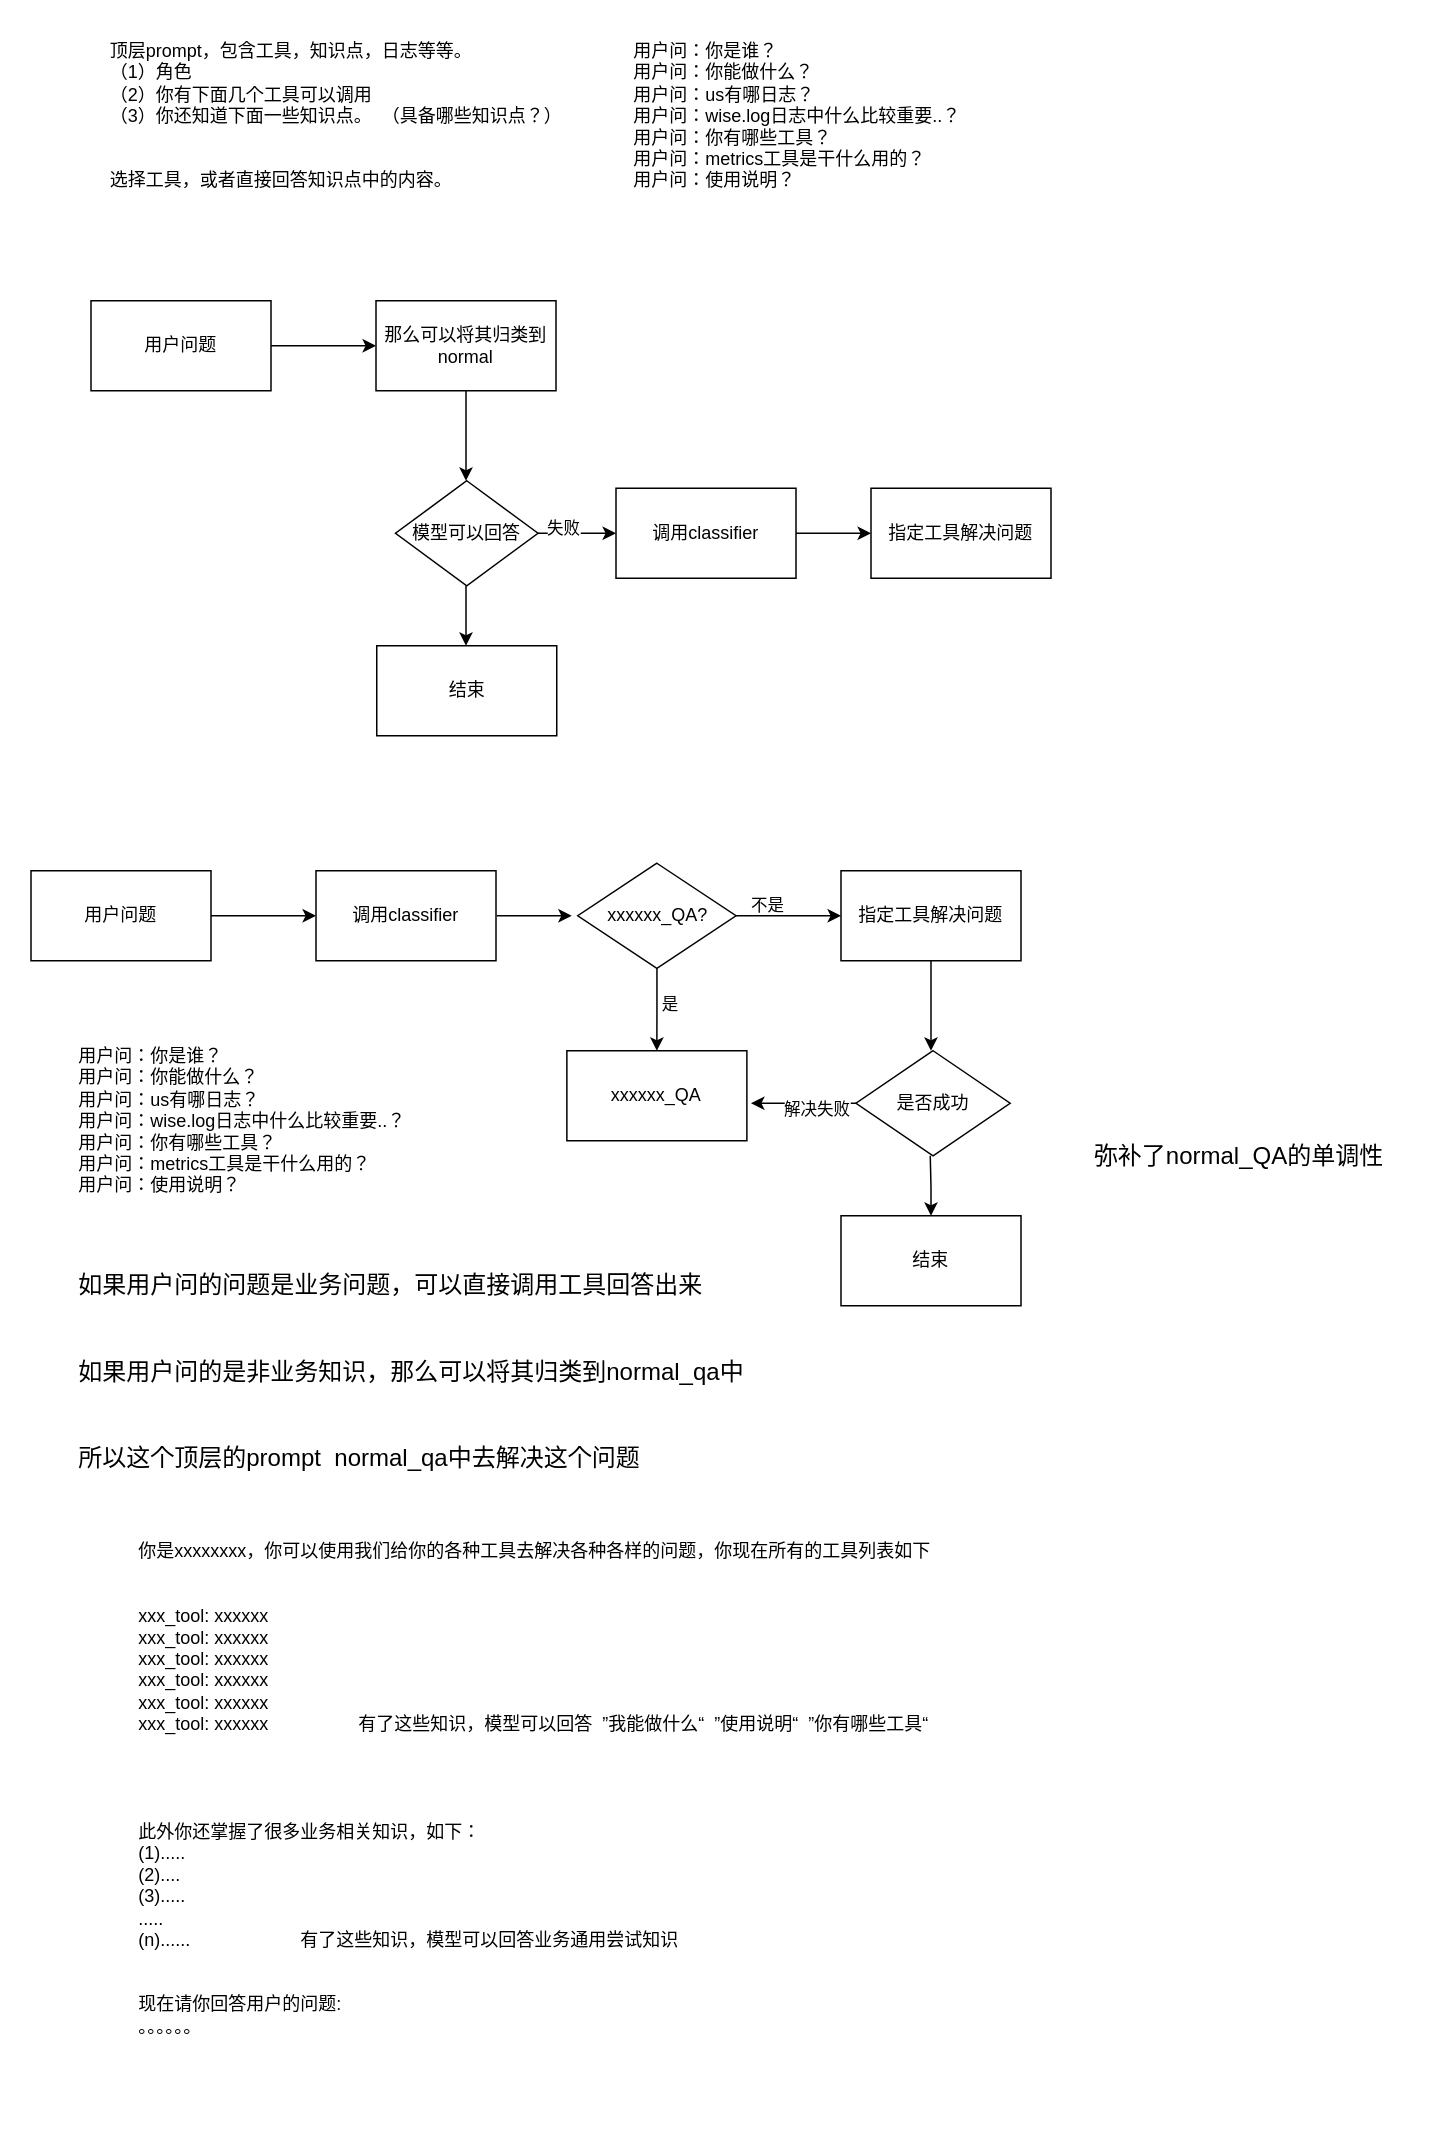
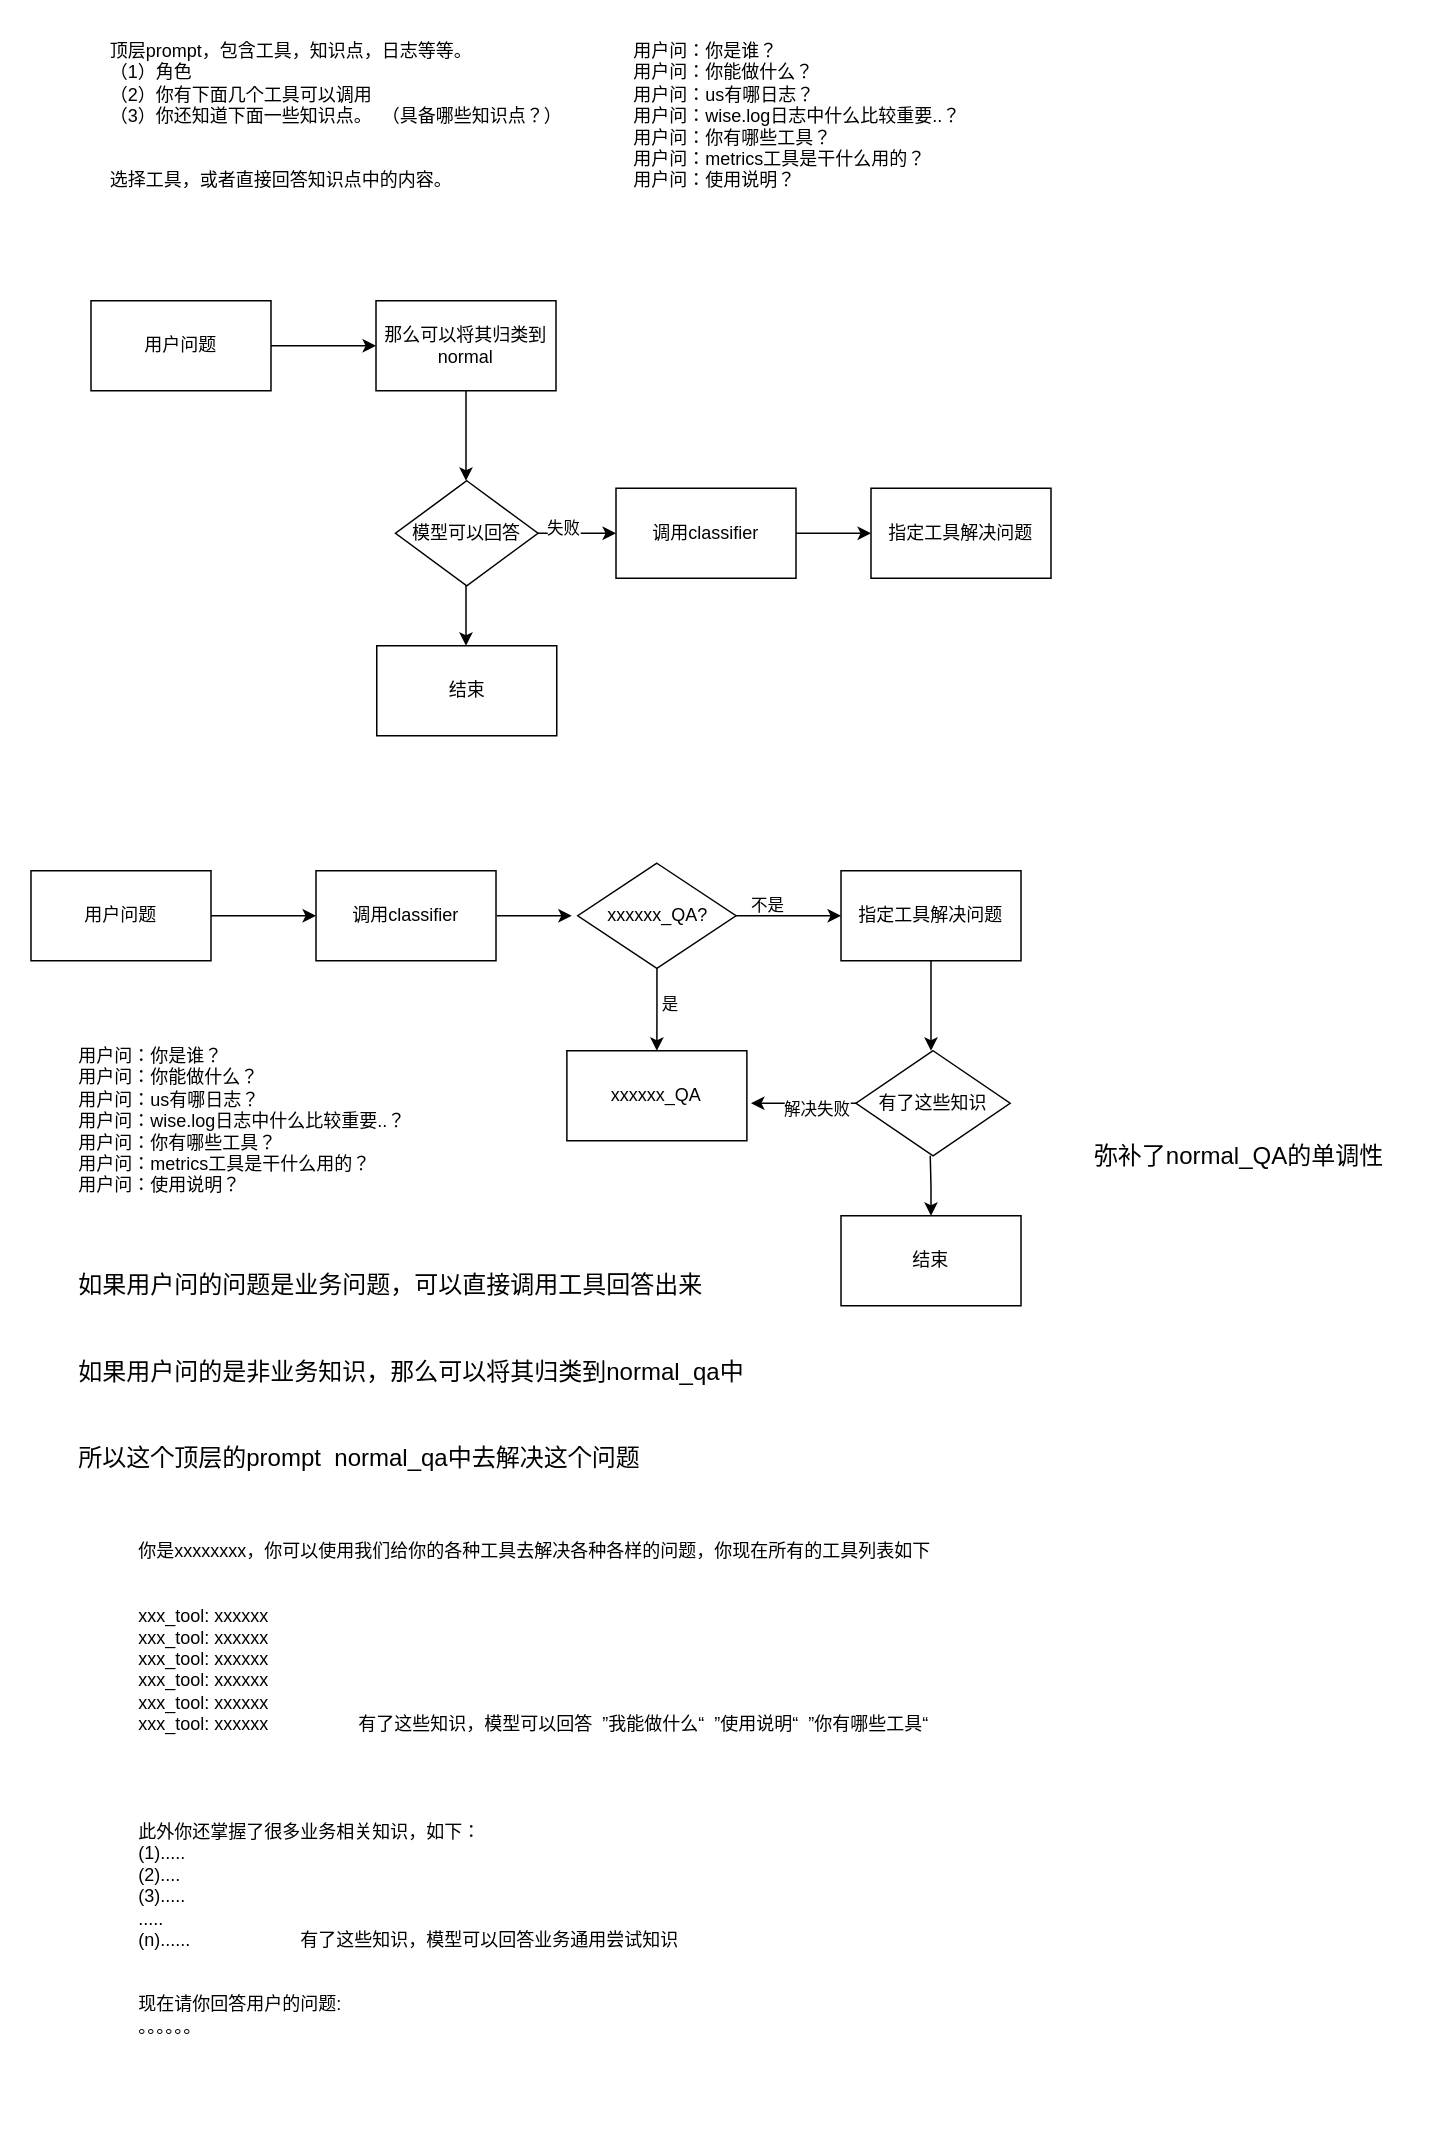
  <mxCell id="0" />
  <mxCell id="1" parent="0" />
  <mxCell id="2" value="顶层prompt，包含工具，知识点，日志等等。&#10;（1）角色&#10;（2）你有下面几个工具可以调用&#10;（3）你还知道下面一些知识点。  （具备哪些知识点？）&#10;&#10;&#10;选择工具，或者直接回答知识点中的内容。" style="text;whiteSpace=wrap;" vertex="1" parent="1"><mxGeometry x="70.5" y="20" width="330" height="120" as="geometry" /></mxCell>
  <mxCell id="3" value="" style="edgeStyle=orthogonalEdgeStyle;rounded=0;orthogonalLoop=1;jettySize=auto;html=1;" edge="1" parent="1" source="4"><mxGeometry relative="1" as="geometry"><mxPoint x="250" y="230" as="targetPoint" /></mxGeometry></mxCell>
  <mxCell id="4" value="用户问题" style="rounded=0;whiteSpace=wrap;html=1;" vertex="1" parent="1"><mxGeometry x="60" y="200" width="120" height="60" as="geometry" /></mxCell>
  <mxCell id="5" style="edgeStyle=orthogonalEdgeStyle;rounded=0;orthogonalLoop=1;jettySize=auto;html=1;" edge="1" parent="1" source="6"><mxGeometry relative="1" as="geometry"><mxPoint x="310" y="320" as="targetPoint" /></mxGeometry></mxCell>
  <mxCell id="6" value="那么可以将其归类到normal" style="rounded=0;whiteSpace=wrap;html=1;" vertex="1" parent="1"><mxGeometry x="250" y="200" width="120" height="60" as="geometry" /></mxCell>
  <mxCell id="7" style="edgeStyle=orthogonalEdgeStyle;rounded=0;orthogonalLoop=1;jettySize=auto;html=1;" edge="1" parent="1" source="10"><mxGeometry relative="1" as="geometry"><mxPoint x="310" y="430" as="targetPoint" /></mxGeometry></mxCell>
  <mxCell id="8" style="edgeStyle=orthogonalEdgeStyle;rounded=0;orthogonalLoop=1;jettySize=auto;html=1;exitX=1;exitY=0.5;exitDx=0;exitDy=0;" edge="1" parent="1" source="10"><mxGeometry relative="1" as="geometry"><mxPoint x="410" y="355" as="targetPoint" /></mxGeometry></mxCell>
  <mxCell id="9" value="失败" style="edgeLabel;html=1;align=center;verticalAlign=middle;resizable=0;points=[];" vertex="1" connectable="0" parent="8"><mxGeometry x="-0.391" y="4" relative="1" as="geometry"><mxPoint as="offset" /></mxGeometry></mxCell>
  <mxCell id="10" value="模型可以回答" style="rhombus;whiteSpace=wrap;html=1;" vertex="1" parent="1"><mxGeometry x="263" y="320" width="95" height="70" as="geometry" /></mxCell>
  <mxCell id="11" value="结束" style="rounded=0;whiteSpace=wrap;html=1;" vertex="1" parent="1"><mxGeometry x="250.5" y="430" width="120" height="60" as="geometry" /></mxCell>
  <mxCell id="12" style="edgeStyle=orthogonalEdgeStyle;rounded=0;orthogonalLoop=1;jettySize=auto;html=1;" edge="1" parent="1" source="13"><mxGeometry relative="1" as="geometry"><mxPoint y="355" as="targetPoint" x="580" /></mxGeometry></mxCell>
  <mxCell id="13" value="调用classifier" style="rounded=0;whiteSpace=wrap;html=1;" vertex="1" parent="1"><mxGeometry x="410" y="325" width="120" height="60" as="geometry" /></mxCell>
  <mxCell id="14" value="指定工具解决问题" style="rounded=0;whiteSpace=wrap;html=1;" vertex="1" parent="1"><mxGeometry y="325" width="120" height="60" as="geometry" x="580" /></mxCell>
  <mxCell id="15" value="用户问：你是谁？&#10;用户问：你能做什么？&#10;用户问：us有哪日志？&#10;用户问：wise.log日志中什么比较重要..？&#10;用户问：你有哪些工具？&#10;用户问：metrics工具是干什么用的？&#10;用户问：使用说明？" style="text;whiteSpace=wrap;" vertex="1" parent="1"><mxGeometry x="420" y="20" width="250" height="120" as="geometry" /></mxCell>
  <mxCell id="16" value="" style="edgeStyle=orthogonalEdgeStyle;rounded=0;orthogonalLoop=1;jettySize=auto;html=1;" edge="1" parent="1" source="17"><mxGeometry relative="1" as="geometry"><mxPoint x="210" y="610" as="targetPoint" /></mxGeometry></mxCell>
  <mxCell id="17" value="用户问题" style="rounded=0;whiteSpace=wrap;html=1;" vertex="1" parent="1"><mxGeometry x="20" y="580" width="120" height="60" as="geometry" /></mxCell>
  <mxCell id="18" value="调用classifier" style="rounded=0;whiteSpace=wrap;html=1;" vertex="1" parent="1"><mxGeometry x="210" y="580" width="120" height="60" as="geometry" /></mxCell>
  <mxCell id="19" style="edgeStyle=orthogonalEdgeStyle;rounded=0;orthogonalLoop=1;jettySize=auto;html=1;" edge="1" parent="1"><mxGeometry relative="1" as="geometry"><mxPoint x="380.5" y="610" as="targetPoint" /><mxPoint x="330.5" y="610" as="sourcePoint" /></mxGeometry></mxCell>
  <mxCell id="20" value="xxxxxx_QA" style="rounded=0;whiteSpace=wrap;html=1;" vertex="1" parent="1"><mxGeometry x="377.25" y="700" width="120" height="60" as="geometry" /></mxCell>
  <mxCell id="21" style="edgeStyle=orthogonalEdgeStyle;rounded=0;orthogonalLoop=1;jettySize=auto;html=1;" edge="1" parent="1" source="22"><mxGeometry relative="1" as="geometry"><mxPoint x="620" y="700" as="targetPoint" /></mxGeometry></mxCell>
  <mxCell id="22" value="指定工具解决问题" style="rounded=0;whiteSpace=wrap;html=1;" vertex="1" parent="1"><mxGeometry x="560" y="580" width="120" height="60" as="geometry" /></mxCell>
  <mxCell id="23" style="edgeStyle=orthogonalEdgeStyle;rounded=0;orthogonalLoop=1;jettySize=auto;html=1;" edge="1" parent="1" source="27"><mxGeometry relative="1" as="geometry"><mxPoint x="560" y="610" as="targetPoint" /></mxGeometry></mxCell>
  <mxCell id="24" value="不是" style="edgeLabel;html=1;align=center;verticalAlign=middle;resizable=0;points=[];" vertex="1" connectable="0" parent="23"><mxGeometry x="-0.433" y="8" relative="1" as="geometry"><mxPoint as="offset" /></mxGeometry></mxCell>
  <mxCell id="25" style="edgeStyle=orthogonalEdgeStyle;rounded=0;orthogonalLoop=1;jettySize=auto;html=1;" edge="1" parent="1" source="27"><mxGeometry relative="1" as="geometry"><mxPoint x="437.25" y="700" as="targetPoint" /></mxGeometry></mxCell>
  <mxCell id="26" value="是" style="edgeLabel;html=1;align=center;verticalAlign=middle;resizable=0;points=[];" vertex="1" connectable="0" parent="25"><mxGeometry x="-0.135" y="8" relative="1" as="geometry"><mxPoint as="offset" /></mxGeometry></mxCell>
  <mxCell id="27" value="xxxxxx_QA?" style="rhombus;whiteSpace=wrap;html=1;" vertex="1" parent="1"><mxGeometry x="384.5" y="575" width="105.5" height="70" as="geometry" /></mxCell>
  <mxCell id="28" value="用户问：你是谁？&#10;用户问：你能做什么？&#10;用户问：us有哪日志？&#10;用户问：wise.log日志中什么比较重要..？&#10;用户问：你有哪些工具？&#10;用户问：metrics工具是干什么用的？&#10;用户问：使用说明？" style="text;whiteSpace=wrap;" vertex="1" parent="1"><mxGeometry x="50" y="690" width="250" height="120" as="geometry" /></mxCell>
  <mxCell id="29" value="结束" style="rounded=0;whiteSpace=wrap;html=1;" vertex="1" parent="1"><mxGeometry x="560" y="810" width="120" height="60" as="geometry" /></mxCell>
  <mxCell id="30" style="edgeStyle=orthogonalEdgeStyle;rounded=0;orthogonalLoop=1;jettySize=auto;html=1;" edge="1" parent="1" source="32"><mxGeometry relative="1" as="geometry"><mxPoint x="500" y="735" as="targetPoint" /></mxGeometry></mxCell>
  <mxCell id="31" value="解决失败" style="edgeLabel;html=1;align=center;verticalAlign=middle;resizable=0;points=[];" vertex="1" connectable="0" parent="30"><mxGeometry x="-0.234" y="3" relative="1" as="geometry"><mxPoint as="offset" /></mxGeometry></mxCell>
- <mxCell id="32" value="是否成功" style="rhombus;whiteSpace=wrap;html=1;" vertex="1" parent="1"><mxGeometry x="570" y="700" width="102.75" height="70" as="geometry" /></mxCell>
+ <mxCell id="32" value="有了这些知识" style="rhombus;whiteSpace=wrap;html=1;" vertex="1" parent="1"><mxGeometry x="570" y="700" width="102.75" height="70" as="geometry" /></mxCell>
  <mxCell id="33" style="edgeStyle=orthogonalEdgeStyle;rounded=0;orthogonalLoop=1;jettySize=auto;html=1;" edge="1" parent="1"><mxGeometry relative="1" as="geometry"><mxPoint x="620" y="810" as="targetPoint" /><mxPoint x="619.5" y="770" as="sourcePoint" /></mxGeometry></mxCell>
  <mxCell id="34" value="你是xxxxxxxx，你可以使用我们给你的各种工具去解决各种各样的问题，你现在所有的工具列表如下&#10;&#10;&#10;xxx_tool: xxxxxx&#10;xxx_tool: xxxxxx&#10;xxx_tool: xxxxxx&#10;xxx_tool: xxxxxx&#10;xxx_tool: xxxxxx&#10;xxx_tool: xxxxxx                  有了这些知识，模型可以回答  ”我能做什么“  ”使用说明“  ”你有哪些工具“ &#10;&#10;&#10;&#10;&#10;此外你还掌握了很多业务相关知识，如下：&#10;(1).....&#10;(2)....&#10;(3).....&#10;.....&#10;(n)......                      有了这些知识，模型可以回答业务通用尝试知识&#10;&#10;&#10;现在请你回答用户的问题:&#10;。。。。。。" style="text;whiteSpace=wrap;" vertex="1" parent="1"><mxGeometry x="90" y="1020" width="560" height="380" as="geometry" /></mxCell>
  <mxCell id="35" value="如果用户问的问题是业务问题，可以直接调用工具回答出来&#10;&#10;&#10;如果用户问的是非业务知识，那么可以将其归类到normal_qa中&#10;&#10;&#10;所以这个顶层的prompt  normal_qa中去解决这个问题" style="text;whiteSpace=wrap;fontSize=16;" vertex="1" parent="1"><mxGeometry x="50" y="840" width="480" height="150" as="geometry" /></mxCell>
  <mxCell id="36" value="弥补了normal_QA的单调性" style="text;html=1;align=center;verticalAlign=middle;resizable=0;points=[];autosize=1;strokeColor=none;fillColor=none;fontSize=16;" vertex="1" parent="1"><mxGeometry x="715" y="755" width="220" height="30" as="geometry" /></mxCell>
